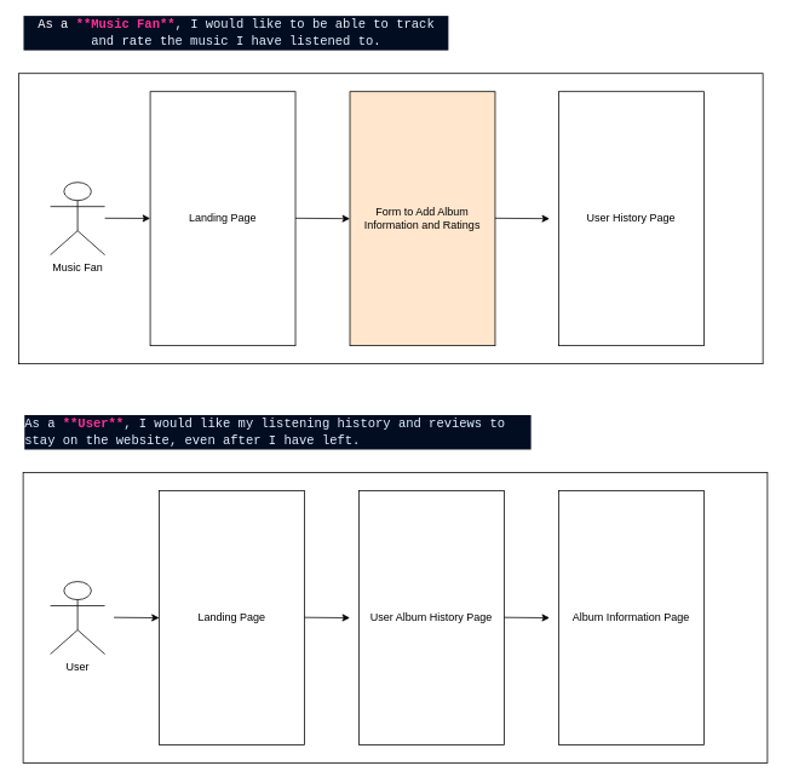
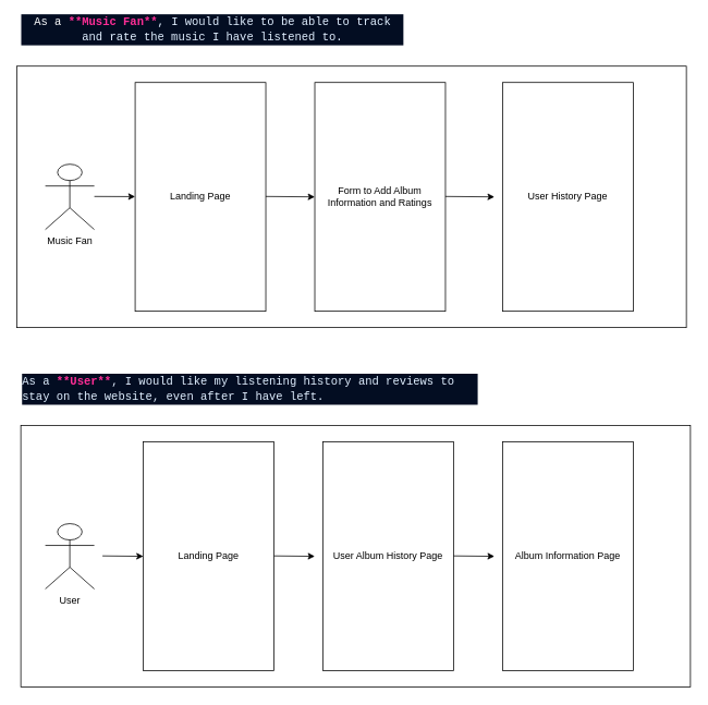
  <mxCell id="0" />
  <mxCell id="1" parent="0" />
  <mxCell id="2" value="&lt;div style=&quot;color: rgb(253, 254, 255); background-color: rgb(3, 13, 34); font-family: Consolas, &amp;quot;Courier New&amp;quot;, monospace; font-size: 14px; line-height: 19px;&quot;&gt;As a &lt;span style=&quot;color: #ff2e97;font-weight: bold;&quot;&gt;**Music Fan**&lt;/span&gt;&lt;span style=&quot;color: #e1efff;&quot;&gt;, I would like to be able to track and rate the music I have listened to.&lt;/span&gt;&lt;/div&gt;" style="text;html=1;strokeColor=none;fillColor=none;align=center;verticalAlign=middle;whiteSpace=wrap;rounded=0;" vertex="1" parent="1"><mxGeometry x="25" y="20" width="470" height="30" as="geometry" /></mxCell>
  <mxCell id="3" value="" style="rounded=0;whiteSpace=wrap;html=1;" vertex="1" parent="1"><mxGeometry x="20" y="80" width="820" height="320" as="geometry" /></mxCell>
  <mxCell id="4" value="Music Fan" style="shape=umlActor;verticalLabelPosition=bottom;verticalAlign=top;html=1;outlineConnect=0;" vertex="1" parent="1"><mxGeometry x="55" y="200" width="60" height="80" as="geometry" /></mxCell>
  <mxCell id="5" value="" style="endArrow=classic;html=1;rounded=0;" edge="1" parent="1" target="6"><mxGeometry width="50" height="50" relative="1" as="geometry"><mxPoint x="115" y="239.5" as="sourcePoint" /><mxPoint x="225" y="239.5" as="targetPoint" /><Array as="points" /></mxGeometry></mxCell>
  <mxCell id="6" value="Landing Page" style="rounded=0;whiteSpace=wrap;html=1;" vertex="1" parent="1"><mxGeometry x="165" y="100" width="160" height="280" as="geometry" /></mxCell>
  <mxCell id="7" value="" style="endArrow=classic;html=1;rounded=0;entryX=0;entryY=0.5;entryDx=0;entryDy=0;" edge="1" parent="1" target="8"><mxGeometry width="50" height="50" relative="1" as="geometry"><mxPoint x="325" y="239.5" as="sourcePoint" /><mxPoint x="375" y="240" as="targetPoint" /><Array as="points" /></mxGeometry></mxCell>
- <mxCell id="8" value="Form to Add Album Information and Ratings" style="rounded=0;whiteSpace=wrap;html=1;fillColor=#ffe6cc;" vertex="1" parent="1"><mxGeometry x="385" y="100" width="160" height="280" as="geometry" /></mxCell>
+ <mxCell id="8" value="Form to Add Album Information and Ratings" style="rounded=0;whiteSpace=wrap;html=1;" vertex="1" parent="1"><mxGeometry x="385" y="100" width="160" height="280" as="geometry" /></mxCell>
  <mxCell id="9" value="" style="endArrow=classic;html=1;rounded=0;entryX=0;entryY=0.5;entryDx=0;entryDy=0;" edge="1" parent="1"><mxGeometry width="50" height="50" relative="1" as="geometry"><mxPoint x="545" y="239.5" as="sourcePoint" /><mxPoint x="605" y="240" as="targetPoint" /><Array as="points" /></mxGeometry></mxCell>
  <mxCell id="10" value="User History Page" style="rounded=0;whiteSpace=wrap;html=1;" vertex="1" parent="1"><mxGeometry x="615" y="100" width="160" height="280" as="geometry" /></mxCell>
  <mxCell id="11" value="&lt;div style=&quot;color: rgb(253, 254, 255); background-color: rgb(3, 13, 34); font-family: Consolas, &amp;quot;Courier New&amp;quot;, monospace; font-weight: normal; font-size: 14px; line-height: 19px;&quot;&gt;&lt;div&gt;&lt;span style=&quot;color: #e1efff;&quot;&gt;As a &lt;/span&gt;&lt;span style=&quot;color: #ff2e97;font-weight: bold;&quot;&gt;**User**&lt;/span&gt;&lt;span style=&quot;color: #e1efff;&quot;&gt;, I would like my listening history and reviews to stay on the website, even after I have left.&lt;/span&gt;&lt;/div&gt;&lt;/div&gt;" style="text;whiteSpace=wrap;html=1;" vertex="1" parent="1"><mxGeometry x="25" y="450" width="560" height="60" as="geometry" /></mxCell>
  <mxCell id="12" value="" style="rounded=0;whiteSpace=wrap;html=1;" vertex="1" parent="1"><mxGeometry x="25" y="520" width="820" height="320" as="geometry" /></mxCell>
  <mxCell id="13" value="User" style="shape=umlActor;verticalLabelPosition=bottom;verticalAlign=top;html=1;outlineConnect=0;" vertex="1" parent="1"><mxGeometry x="55" y="640" width="60" height="80" as="geometry" /></mxCell>
  <mxCell id="14" value="Landing Page" style="rounded=0;whiteSpace=wrap;html=1;" vertex="1" parent="1"><mxGeometry x="175" y="540" width="160" height="280" as="geometry" /></mxCell>
  <mxCell id="15" value="" style="endArrow=classic;html=1;rounded=0;" edge="1" parent="1"><mxGeometry width="50" height="50" relative="1" as="geometry"><mxPoint x="125" y="679.5" as="sourcePoint" /><mxPoint x="175" y="680" as="targetPoint" /><Array as="points" /></mxGeometry></mxCell>
  <mxCell id="16" value="" style="endArrow=classic;html=1;rounded=0;" edge="1" parent="1"><mxGeometry width="50" height="50" relative="1" as="geometry"><mxPoint x="335" y="679.5" as="sourcePoint" /><mxPoint x="385" y="680" as="targetPoint" /><Array as="points" /></mxGeometry></mxCell>
  <mxCell id="17" value="User Album History Page" style="rounded=0;whiteSpace=wrap;html=1;" vertex="1" parent="1"><mxGeometry x="395" y="540" width="160" height="280" as="geometry" /></mxCell>
  <mxCell id="18" value="" style="endArrow=classic;html=1;rounded=0;" edge="1" parent="1"><mxGeometry width="50" height="50" relative="1" as="geometry"><mxPoint x="555" y="679.5" as="sourcePoint" /><mxPoint x="605" y="680" as="targetPoint" /><Array as="points" /></mxGeometry></mxCell>
  <mxCell id="19" value="Album Information Page" style="rounded=0;whiteSpace=wrap;html=1;" vertex="1" parent="1"><mxGeometry x="615" y="540" width="160" height="280" as="geometry" /></mxCell>
